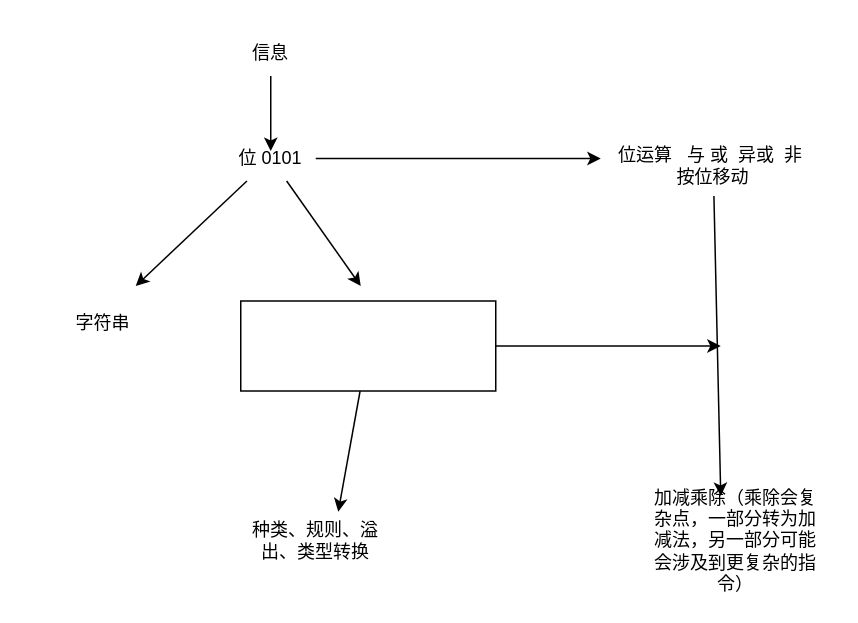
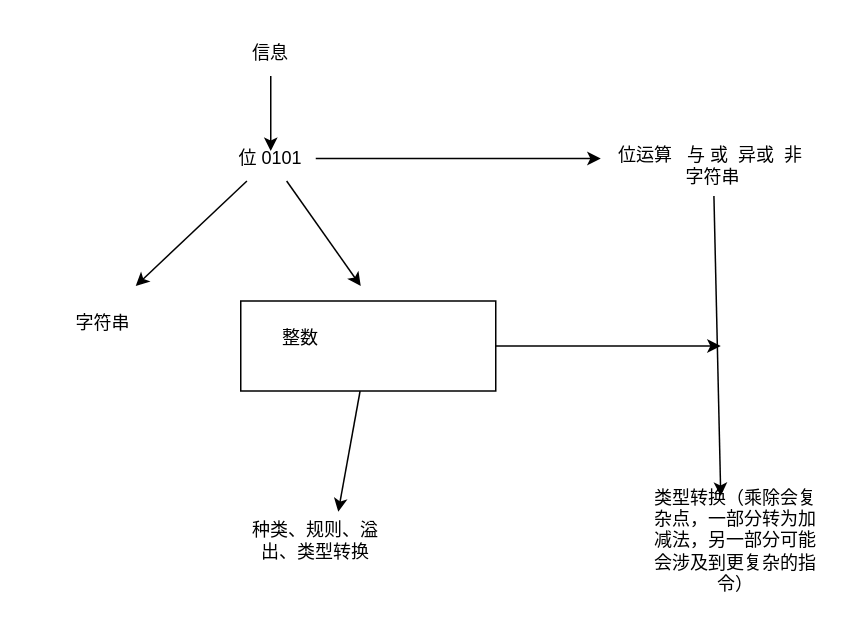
  <mxCell id="0" />
  <mxCell id="1" parent="0" />
  <mxCell id="2" style="edgeStyle=none;html=1;" edge="1" parent="1" source="3"><mxGeometry relative="1" as="geometry"><mxPoint x="180" y="100" as="targetPoint" /></mxGeometry></mxCell>
  <mxCell id="3" value="信息" style="text;html=1;strokeColor=none;fillColor=none;align=center;verticalAlign=middle;whiteSpace=wrap;rounded=0;" vertex="1" parent="1"><mxGeometry x="150" y="20" width="60" height="30" as="geometry" /></mxCell>
  <mxCell id="4" style="edgeStyle=none;html=1;" edge="1" parent="1" source="7"><mxGeometry relative="1" as="geometry"><mxPoint x="90" y="190" as="targetPoint" /></mxGeometry></mxCell>
  <mxCell id="5" style="edgeStyle=none;html=1;" edge="1" parent="1" source="7"><mxGeometry relative="1" as="geometry"><mxPoint x="240" y="190" as="targetPoint" /></mxGeometry></mxCell>
  <mxCell id="6" style="edgeStyle=none;html=1;" edge="1" parent="1" source="7"><mxGeometry relative="1" as="geometry"><mxPoint x="400" y="105" as="targetPoint" /></mxGeometry></mxCell>
  <mxCell id="7" value="位 0101" style="text;html=1;strokeColor=none;fillColor=none;align=center;verticalAlign=middle;whiteSpace=wrap;rounded=0;" vertex="1" parent="1"><mxGeometry x="150" y="90" width="60" height="30" as="geometry" /></mxCell>
  <mxCell id="8" value="字符串&amp;nbsp;" style="text;html=1;strokeColor=none;fillColor=none;align=center;verticalAlign=middle;whiteSpace=wrap;rounded=0;" vertex="1" parent="1"><mxGeometry x="20" y="200" width="100" height="30" as="geometry" /></mxCell>
  <mxCell id="9" style="edgeStyle=none;html=1;" edge="1" parent="1" source="10"><mxGeometry relative="1" as="geometry"><mxPoint x="480" y="330" as="targetPoint" /></mxGeometry></mxCell>
- <mxCell id="10" value="位运算&amp;nbsp; &amp;nbsp;与 或&amp;nbsp; 异或&amp;nbsp; 非&amp;nbsp; 按位移动" style="text;html=1;strokeColor=none;fillColor=none;align=center;verticalAlign=middle;whiteSpace=wrap;rounded=0;" vertex="1" parent="1"><mxGeometry x="410" y="90" width="130" height="40" as="geometry" /></mxCell>
+ <mxCell id="10" value="位运算&amp;nbsp; &amp;nbsp;与 或&amp;nbsp; 异或&amp;nbsp; 非&amp;nbsp; 字符串" style="text;html=1;strokeColor=none;fillColor=none;align=center;verticalAlign=middle;whiteSpace=wrap;rounded=0;" vertex="1" parent="1"><mxGeometry x="410" y="90" width="130" height="40" as="geometry" /></mxCell>
  <mxCell id="11" value="种类、规则、溢出、类型转换" style="text;html=1;strokeColor=none;fillColor=none;align=center;verticalAlign=middle;whiteSpace=wrap;rounded=0;" vertex="1" parent="1"><mxGeometry x="160" y="340" width="100" height="40" as="geometry" /></mxCell>
  <mxCell id="12" style="edgeStyle=none;html=1;entryX=0.65;entryY=0.013;entryDx=0;entryDy=0;entryPerimeter=0;" edge="1" parent="1" source="14" target="11"><mxGeometry relative="1" as="geometry" /></mxCell>
  <mxCell id="13" style="edgeStyle=none;html=1;" edge="1" parent="1" source="14"><mxGeometry relative="1" as="geometry"><mxPoint x="480" y="230" as="targetPoint" /></mxGeometry></mxCell>
  <mxCell id="14" value="" style="rounded=0;whiteSpace=wrap;html=1;" vertex="1" parent="1"><mxGeometry x="160" y="200" width="170" height="60" as="geometry" /></mxCell>
- <mxCell id="16" value="加减乘除（乘除会复杂点，一部分转为加减法，另一部分可能会涉及到更复杂的指令）" style="text;html=1;strokeColor=none;fillColor=none;align=center;verticalAlign=middle;whiteSpace=wrap;rounded=0;" vertex="1" parent="1"><mxGeometry x="430" y="327.5" width="120" height="65" as="geometry" /></mxCell>
+ <mxCell id="15" value="整数" style="text;html=1;strokeColor=none;fillColor=none;align=center;verticalAlign=middle;whiteSpace=wrap;rounded=0;" vertex="1" parent="1"><mxGeometry x="170" y="210" width="60" height="30" as="geometry" /></mxCell>
+ <mxCell id="16" value="类型转换（乘除会复杂点，一部分转为加减法，另一部分可能会涉及到更复杂的指令）" style="text;html=1;strokeColor=none;fillColor=none;align=center;verticalAlign=middle;whiteSpace=wrap;rounded=0;" vertex="1" parent="1"><mxGeometry x="430" y="327.5" width="120" height="65" as="geometry" /></mxCell>
